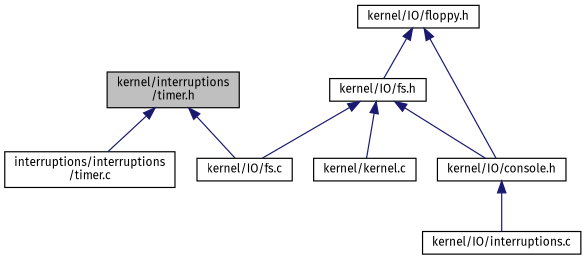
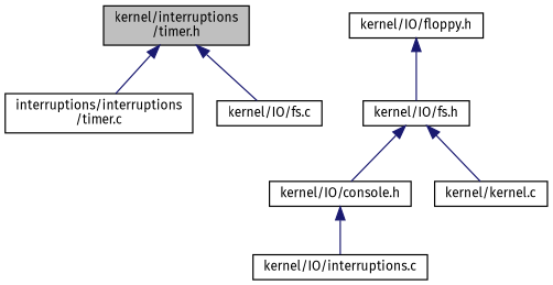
  digraph {
    fontname="Fira Sans"
    node [color=black fillcolor=white fontname="Fira Sans" fontsize=10 shape=record style=filled]
    edge [color=midnightblue dir=back fontname="Fira Sans" fontsize=10 labelfontname=Helvetica labelfontsize=10 style=solid]
    n1 [fillcolor=grey75 fontcolor=black height=0.2 label="kernel/interruptions\l/timer.h" width=0.4]
    n2 [height=0.2 label="interruptions/interruptions\l/timer.c" width=0.4]
    n3 [height=0.2 label="kernel/IO/fs.c" width=0.4]
    n4 [height=0.2 label="kernel/IO/floppy.h" width=0.4]
    n5 [height=0.2 label="kernel/IO/console.h" width=0.4]
    n6 [height=0.2 label="kernel/IO/fs.h" width=0.4]
    n7 [height=0.2 label="kernel/IO/interruptions.c" width=0.4]
    n8 [height=0.2 label="kernel/kernel.c" width=0.4]
    n1 -> n2
    n1 -> n3
-   n4 -> n5
    n4 -> n6
    n5 -> n7
-   n6 -> n3
    n6 -> n5
    n6 -> n8
  }
